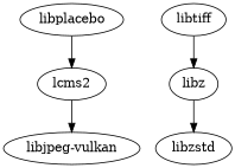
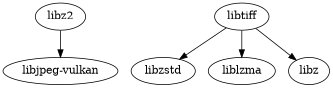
  digraph {
-   libplacebo
-   lcms2
+   lcms2 [label=libz2]
    n3 [label="libjpeg-vulkan"]
    libtiff
    libzstd
+   liblzma
    libz
-   libplacebo -> lcms2
    lcms2 -> n3
-   libz -> libzstd
+   libtiff -> libzstd
+   libtiff -> liblzma
    libtiff -> libz
  }
